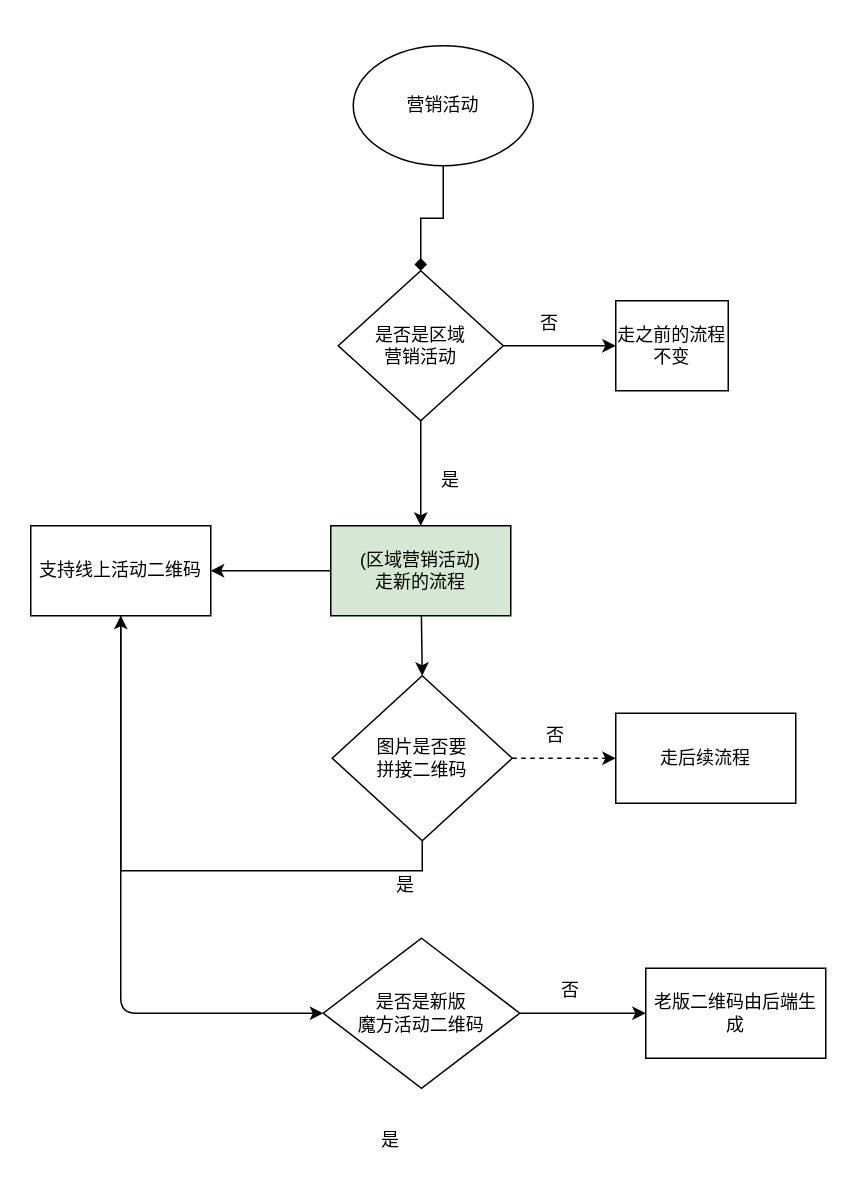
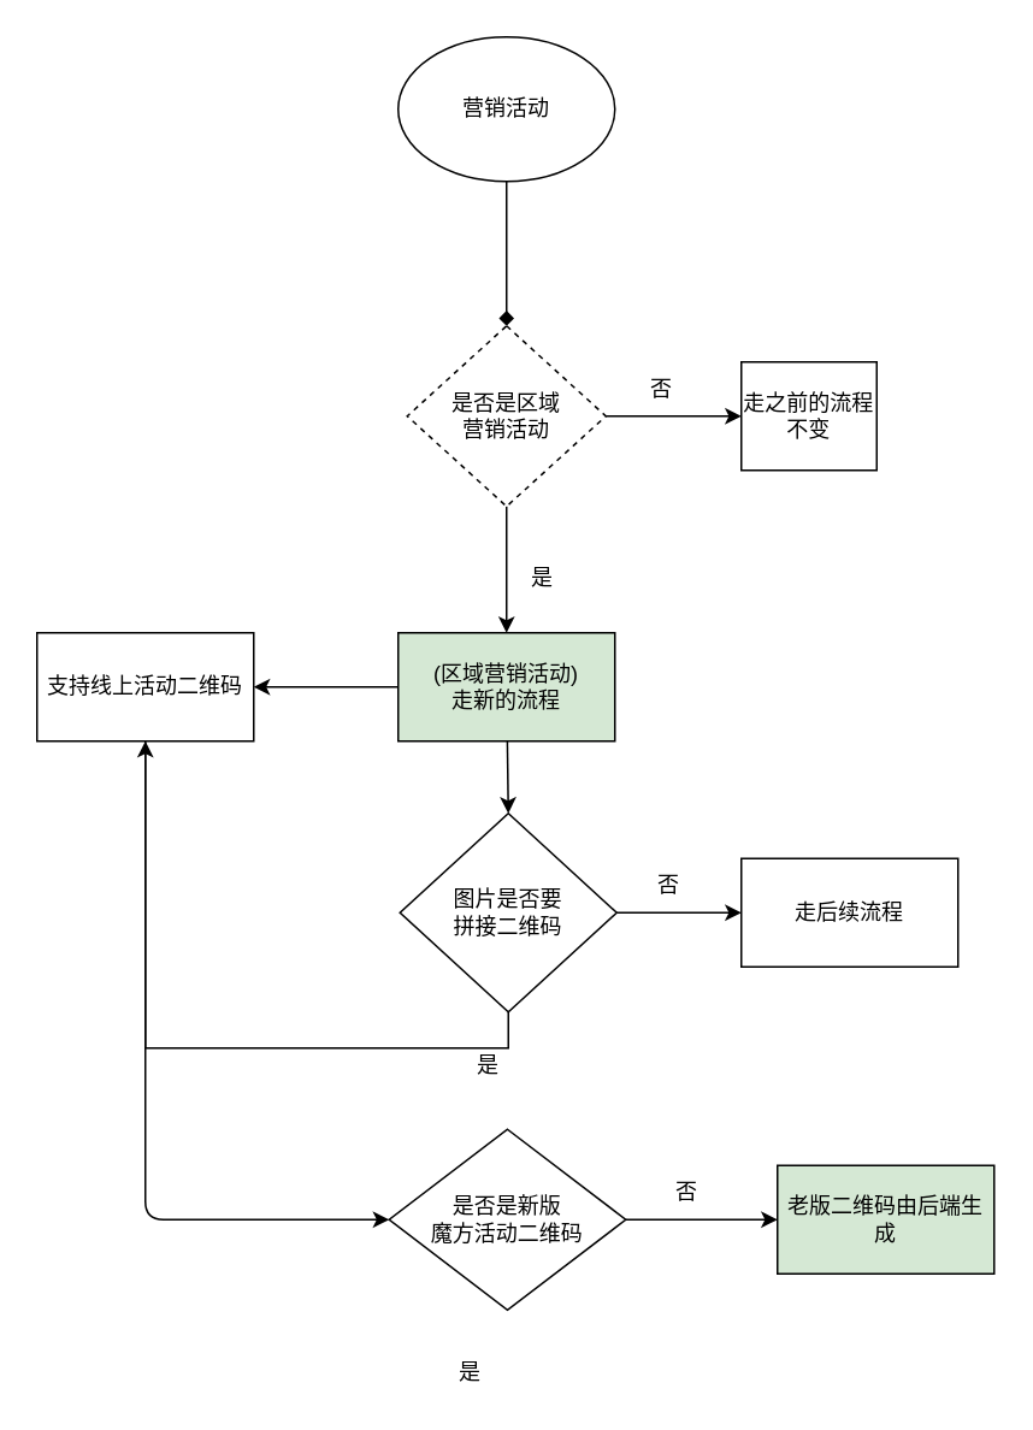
  <mxCell id="0" />
  <mxCell id="1" parent="0" />
  <mxCell id="2" value="" style="edgeStyle=orthogonalEdgeStyle;rounded=0;orthogonalLoop=1;jettySize=auto;html=1;endArrow=diamond;" edge="1" parent="1" source="3" target="7"><mxGeometry relative="1" as="geometry" /></mxCell>
- <mxCell id="3" value="营销活动" style="ellipse;whiteSpace=wrap;html=1;" vertex="1" parent="1"><mxGeometry x="235" y="30" width="120" height="80" as="geometry" /></mxCell>
+ <mxCell id="3" value="营销活动" style="ellipse;whiteSpace=wrap;html=1;" vertex="1" parent="1"><mxGeometry x="220" y="20" width="120" height="80" as="geometry" /></mxCell>
  <mxCell id="4" value="" style="edgeStyle=orthogonalEdgeStyle;rounded=0;orthogonalLoop=1;jettySize=auto;html=1;exitX=1;exitY=0.5;exitDx=0;exitDy=0;" edge="1" parent="1" source="7" target="5"><mxGeometry relative="1" as="geometry"><mxPoint x="330" y="220" as="sourcePoint" /></mxGeometry></mxCell>
  <mxCell id="5" value="走之前的流程不变" style="whiteSpace=wrap;html=1;" vertex="1" parent="1"><mxGeometry x="410" y="200" width="75" height="60" as="geometry" /></mxCell>
  <mxCell id="6" value="" style="edgeStyle=orthogonalEdgeStyle;rounded=0;orthogonalLoop=1;jettySize=auto;html=1;" edge="1" parent="1" source="7" target="11"><mxGeometry relative="1" as="geometry" /></mxCell>
- <mxCell id="7" value="是否是区域&lt;br&gt;营销活动" style="rhombus;whiteSpace=wrap;html=1;" vertex="1" parent="1"><mxGeometry x="225" y="180" width="110" height="100" as="geometry" /></mxCell>
+ <mxCell id="7" value="是否是区域&lt;br&gt;营销活动" style="rhombus;whiteSpace=wrap;html=1;dashed=1;" vertex="1" parent="1"><mxGeometry x="225" y="180" width="110" height="100" as="geometry" /></mxCell>
  <mxCell id="8" value="否" style="text;html=1;strokeColor=none;fillColor=none;align=center;verticalAlign=middle;whiteSpace=wrap;rounded=0;" vertex="1" parent="1"><mxGeometry x="346" y="205" width="40" height="20" as="geometry" /></mxCell>
  <mxCell id="9" value="" style="edgeStyle=orthogonalEdgeStyle;rounded=0;orthogonalLoop=1;jettySize=auto;html=1;exitX=0.5;exitY=1;exitDx=0;exitDy=0;" edge="1" parent="1" source="19" target="24"><mxGeometry relative="1" as="geometry" /></mxCell>
  <mxCell id="10" value="" style="edgeStyle=orthogonalEdgeStyle;rounded=0;orthogonalLoop=1;jettySize=auto;html=1;" edge="1" parent="1" source="11" target="24"><mxGeometry relative="1" as="geometry" /></mxCell>
  <mxCell id="11" value="(区域营销活动)&lt;br&gt;走新的流程" style="whiteSpace=wrap;html=1;fillColor=#d5e8d4;" vertex="1" parent="1"><mxGeometry x="220" y="350" width="120" height="60" as="geometry" /></mxCell>
  <mxCell id="12" value="是" style="text;html=1;strokeColor=none;fillColor=none;align=center;verticalAlign=middle;whiteSpace=wrap;rounded=0;" vertex="1" parent="1"><mxGeometry x="280" y="310" width="40" height="20" as="geometry" /></mxCell>
  <mxCell id="13" value="" style="edgeStyle=orthogonalEdgeStyle;rounded=0;orthogonalLoop=1;jettySize=auto;html=1;" edge="1" parent="1" source="14" target="15"><mxGeometry relative="1" as="geometry" /></mxCell>
  <mxCell id="14" value="是否是新版&lt;br&gt;魔方活动二维码" style="rhombus;whiteSpace=wrap;html=1;" vertex="1" parent="1"><mxGeometry x="215" y="625" width="131" height="100" as="geometry" /></mxCell>
- <mxCell id="15" value="老版二维码由后端生成" style="whiteSpace=wrap;html=1;" vertex="1" parent="1"><mxGeometry x="430" y="645" width="120" height="60" as="geometry" /></mxCell>
+ <mxCell id="15" value="老版二维码由后端生成" style="whiteSpace=wrap;html=1;fillColor=#d5e8d4;" vertex="1" parent="1"><mxGeometry x="430" y="645" width="120" height="60" as="geometry" /></mxCell>
  <mxCell id="16" value="否" style="text;html=1;strokeColor=none;fillColor=none;align=center;verticalAlign=middle;whiteSpace=wrap;rounded=0;" vertex="1" parent="1"><mxGeometry x="360" y="650" width="40" height="20" as="geometry" /></mxCell>
  <mxCell id="17" value="是" style="text;html=1;strokeColor=none;fillColor=none;align=center;verticalAlign=middle;whiteSpace=wrap;rounded=0;" vertex="1" parent="1"><mxGeometry x="240" y="750" width="40" height="20" as="geometry" /></mxCell>
- <mxCell id="18" value="" style="edgeStyle=orthogonalEdgeStyle;rounded=0;orthogonalLoop=1;jettySize=auto;html=1;dashed=1;" edge="1" parent="1" source="19" target="22"><mxGeometry relative="1" as="geometry" /></mxCell>
+ <mxCell id="18" value="" style="edgeStyle=orthogonalEdgeStyle;rounded=0;orthogonalLoop=1;jettySize=auto;html=1;" edge="1" parent="1" source="19" target="22"><mxGeometry relative="1" as="geometry" /></mxCell>
  <mxCell id="19" value="图片是否要&lt;br&gt;拼接二维码" style="rhombus;whiteSpace=wrap;html=1;" vertex="1" parent="1"><mxGeometry x="221" y="450" width="120" height="110" as="geometry" /></mxCell>
  <mxCell id="20" value="是" style="text;html=1;strokeColor=none;fillColor=none;align=center;verticalAlign=middle;whiteSpace=wrap;rounded=0;" vertex="1" parent="1"><mxGeometry x="250" y="580" width="40" height="20" as="geometry" /></mxCell>
  <mxCell id="21" value="" style="endArrow=classic;html=1;entryX=0.5;entryY=0;entryDx=0;entryDy=0;" edge="1" parent="1" source="11" target="19"><mxGeometry width="50" height="50" relative="1" as="geometry"><mxPoint x="260" y="460" as="sourcePoint" /><mxPoint x="310" y="410" as="targetPoint" /><Array as="points" /></mxGeometry></mxCell>
  <mxCell id="22" value="走后续流程" style="whiteSpace=wrap;html=1;" vertex="1" parent="1"><mxGeometry x="410" y="475" width="120" height="60" as="geometry" /></mxCell>
  <mxCell id="23" value="否" style="text;html=1;strokeColor=none;fillColor=none;align=center;verticalAlign=middle;whiteSpace=wrap;rounded=0;" vertex="1" parent="1"><mxGeometry x="350" y="480" width="40" height="20" as="geometry" /></mxCell>
  <mxCell id="24" value="支持线上活动二维码" style="whiteSpace=wrap;html=1;" vertex="1" parent="1"><mxGeometry x="20" y="350" width="120" height="60" as="geometry" /></mxCell>
  <mxCell id="25" value="" style="endArrow=classic;html=1;exitX=0.5;exitY=1;exitDx=0;exitDy=0;entryX=0;entryY=0.5;entryDx=0;entryDy=0;" edge="1" parent="1" source="24" target="14"><mxGeometry width="50" height="50" relative="1" as="geometry"><mxPoint x="80" y="460" as="sourcePoint" /><mxPoint x="90" y="780" as="targetPoint" /><Array as="points"><mxPoint x="80" y="675" /></Array></mxGeometry></mxCell>
